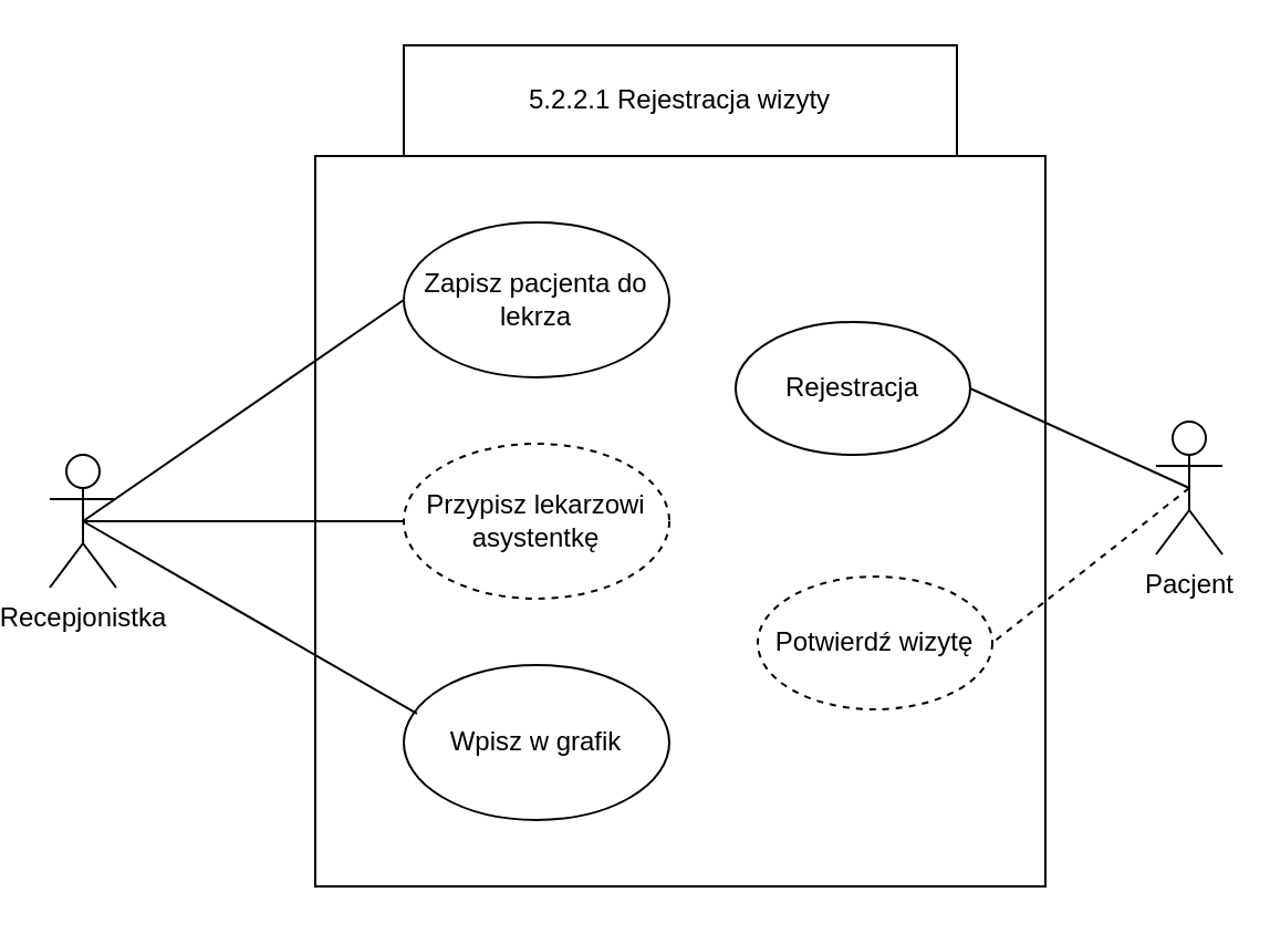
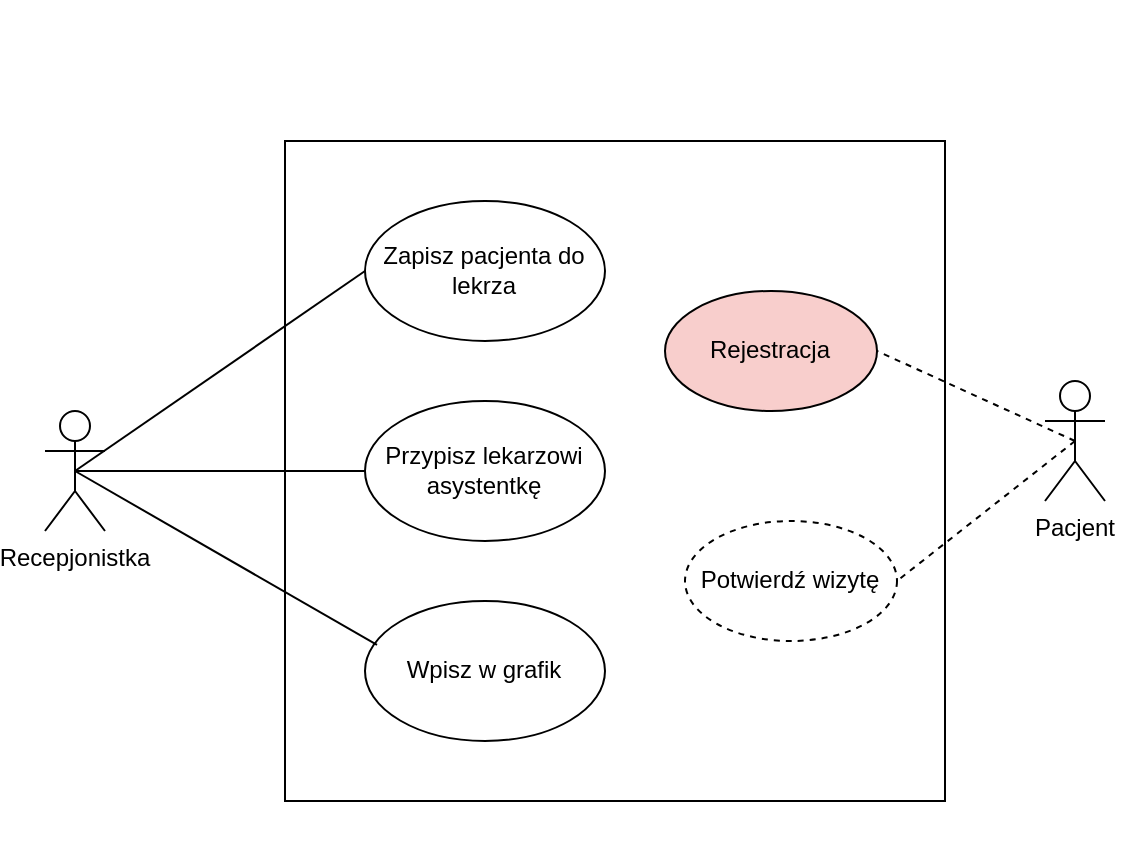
  <mxCell id="0" />
  <mxCell id="1" parent="0" />
  <mxCell id="2" value="" style="whiteSpace=wrap;html=1;aspect=fixed;" parent="1" vertex="1"><mxGeometry x="140" y="70" width="330" height="330" as="geometry" /></mxCell>
  <mxCell id="3" value="Pacjent" style="shape=umlActor;verticalLabelPosition=bottom;verticalAlign=top;html=1;outlineConnect=0;" parent="1" vertex="1"><mxGeometry x="520" y="190" width="30" height="60" as="geometry" /></mxCell>
- <mxCell id="4" value="Rejestracja" style="ellipse;whiteSpace=wrap;html=1;" parent="1" vertex="1"><mxGeometry x="330" y="145" width="106" height="60" as="geometry" /></mxCell>
- <mxCell id="5" value="" style="endArrow=none;html=1;rounded=0;entryX=1;entryY=0.5;entryDx=0;entryDy=0;exitX=0.5;exitY=0.5;exitDx=0;exitDy=0;exitPerimeter=0;" parent="1" source="3" target="4" edge="1"><mxGeometry relative="1" as="geometry"><mxPoint x="240" y="160" as="sourcePoint" /><mxPoint x="400" y="160" as="targetPoint" /></mxGeometry></mxCell>
+ <mxCell id="4" value="Rejestracja" style="ellipse;whiteSpace=wrap;html=1;fillColor=#f8cecc;" parent="1" vertex="1"><mxGeometry x="330" y="145" width="106" height="60" as="geometry" /></mxCell>
+ <mxCell id="5" value="" style="endArrow=none;html=1;rounded=0;entryX=1;entryY=0.5;entryDx=0;entryDy=0;exitX=0.5;exitY=0.5;exitDx=0;exitDy=0;exitPerimeter=0;dashed=1;" parent="1" source="3" target="4" edge="1"><mxGeometry relative="1" as="geometry"><mxPoint x="240" y="160" as="sourcePoint" /><mxPoint x="400" y="160" as="targetPoint" /></mxGeometry></mxCell>
  <mxCell id="6" value="Zapisz pacjenta do lekrza" style="ellipse;whiteSpace=wrap;html=1;" parent="1" vertex="1"><mxGeometry x="180" y="100" width="120" height="70" as="geometry" /></mxCell>
  <mxCell id="7" value="Recepjonistka" style="shape=umlActor;verticalLabelPosition=bottom;verticalAlign=top;html=1;outlineConnect=0;" parent="1" vertex="1"><mxGeometry x="20" y="205" width="30" height="60" as="geometry" /></mxCell>
  <mxCell id="8" value="" style="endArrow=none;html=1;rounded=0;entryX=0.5;entryY=0.5;entryDx=0;entryDy=0;exitX=0;exitY=0.5;exitDx=0;exitDy=0;entryPerimeter=0;" parent="1" source="6" target="7" edge="1"><mxGeometry relative="1" as="geometry"><mxPoint x="179" y="130" as="sourcePoint" /><mxPoint x="90" y="130" as="targetPoint" /></mxGeometry></mxCell>
- <mxCell id="9" value="&lt;div&gt;Przypisz lekarzowi asystentkę&lt;/div&gt;" style="ellipse;whiteSpace=wrap;html=1;dashed=1;" parent="1" vertex="1"><mxGeometry x="180" y="200" width="120" height="70" as="geometry" /></mxCell>
+ <mxCell id="9" value="&lt;div&gt;Przypisz lekarzowi asystentkę&lt;/div&gt;" style="ellipse;whiteSpace=wrap;html=1;" parent="1" vertex="1"><mxGeometry x="180" y="200" width="120" height="70" as="geometry" /></mxCell>
  <mxCell id="10" value="Wpisz w grafik" style="ellipse;whiteSpace=wrap;html=1;" parent="1" vertex="1"><mxGeometry x="180" y="300" width="120" height="70" as="geometry" /></mxCell>
  <mxCell id="11" value="" style="endArrow=none;html=1;rounded=0;entryX=0.5;entryY=0.5;entryDx=0;entryDy=0;exitX=0;exitY=0.5;exitDx=0;exitDy=0;entryPerimeter=0;" parent="1" source="9" target="7" edge="1"><mxGeometry relative="1" as="geometry"><mxPoint x="190" y="185" as="sourcePoint" /><mxPoint x="65" y="210" as="targetPoint" /></mxGeometry></mxCell>
  <mxCell id="12" value="" style="endArrow=none;html=1;rounded=0;entryX=0.5;entryY=0.5;entryDx=0;entryDy=0;entryPerimeter=0;exitX=0.05;exitY=0.314;exitDx=0;exitDy=0;exitPerimeter=0;" parent="1" source="10" target="7" edge="1"><mxGeometry relative="1" as="geometry"><mxPoint x="200" y="195" as="sourcePoint" /><mxPoint x="75" y="220" as="targetPoint" /></mxGeometry></mxCell>
- <mxCell id="13" value="5.2.2.1 Rejestracja wizyty" style="rounded=0;whiteSpace=wrap;html=1;" parent="1" vertex="1"><mxGeometry x="180" y="20" width="250" height="50" as="geometry" /></mxCell>
  <mxCell id="14" value="Potwierdź wizytę" style="ellipse;whiteSpace=wrap;html=1;dashed=1;" parent="1" vertex="1"><mxGeometry x="340" y="260" width="106" height="60" as="geometry" /></mxCell>
  <mxCell id="15" value="" style="endArrow=none;html=1;rounded=0;entryX=1;entryY=0.5;entryDx=0;entryDy=0;exitX=0.5;exitY=0.5;exitDx=0;exitDy=0;exitPerimeter=0;dashed=1;" parent="1" source="3" target="14" edge="1"><mxGeometry relative="1" as="geometry"><mxPoint x="545" y="210" as="sourcePoint" /><mxPoint x="454" y="244" as="targetPoint" /></mxGeometry></mxCell>
